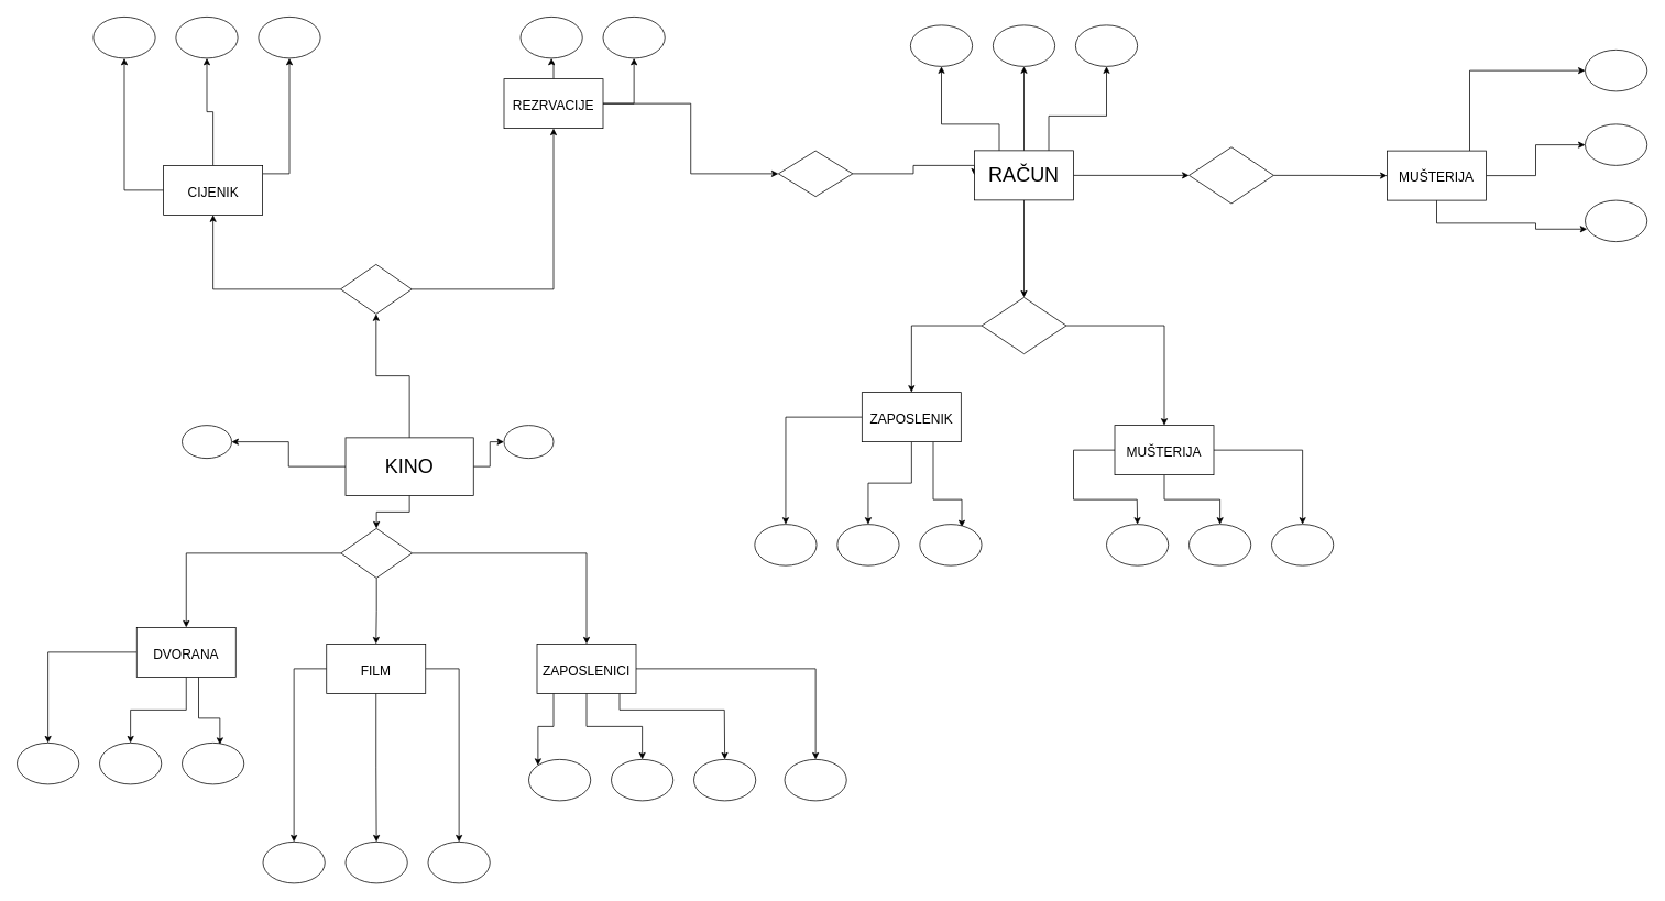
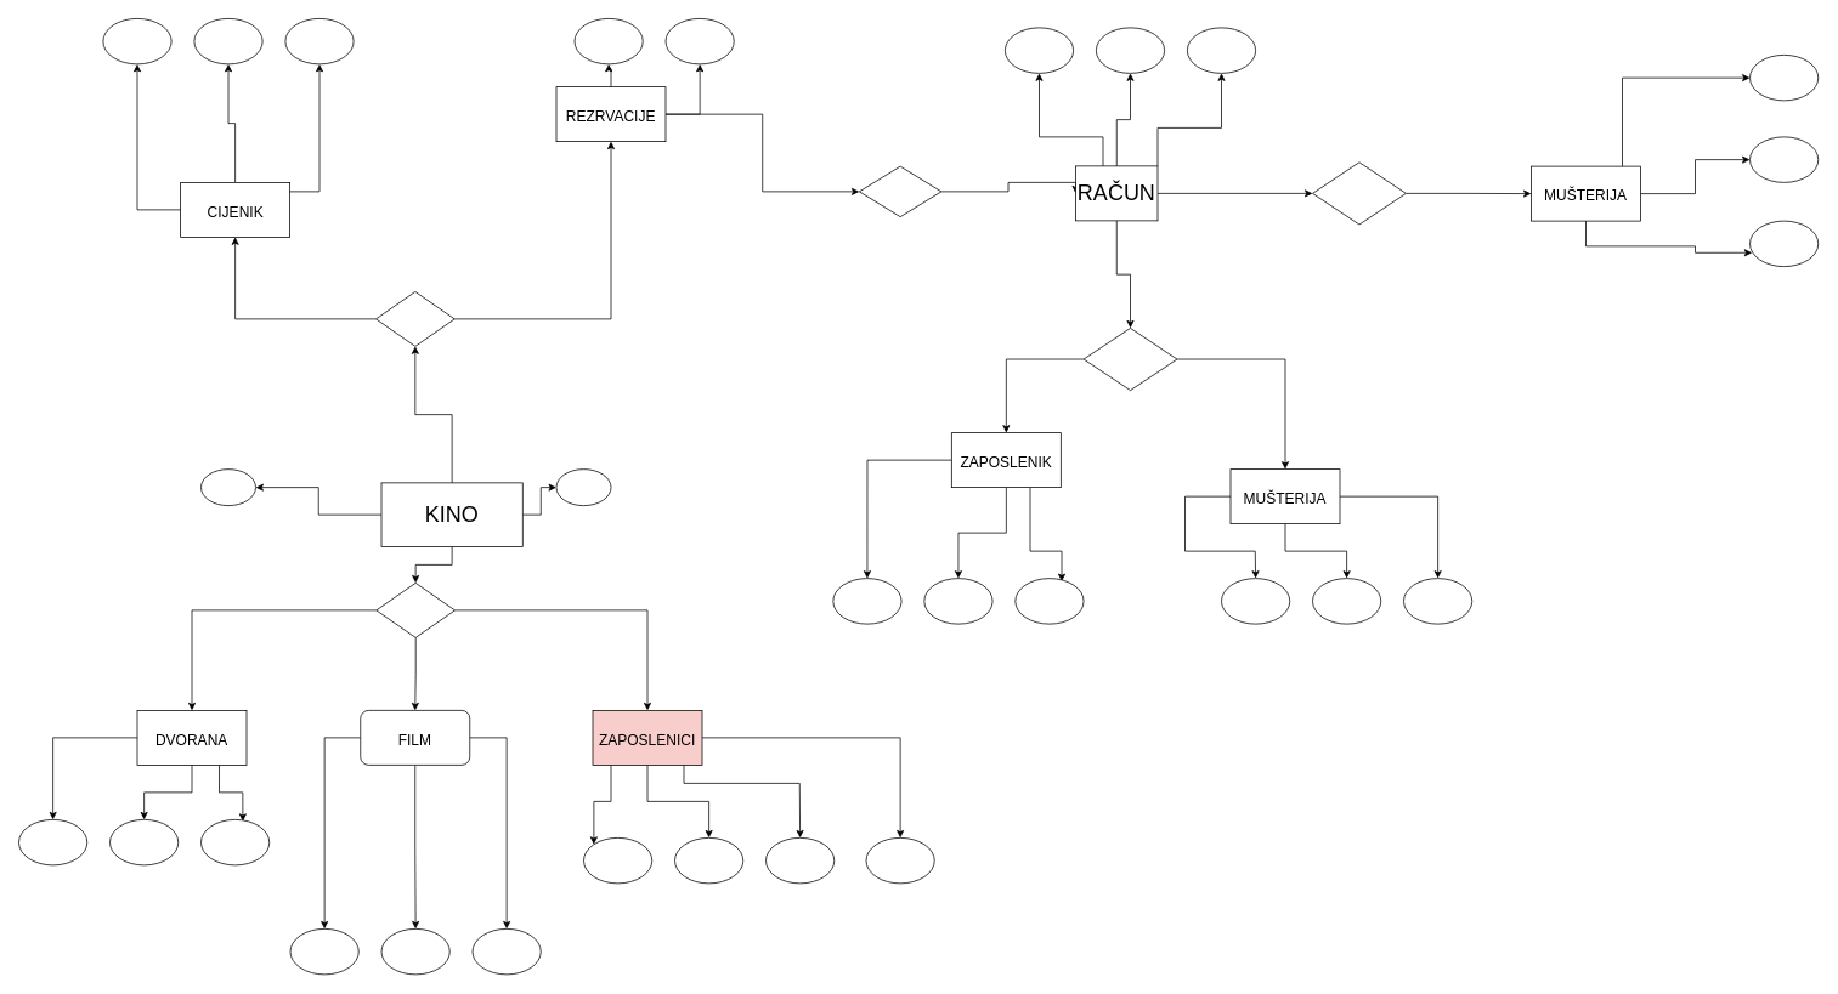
  <mxCell id="0" />
  <mxCell id="1" parent="0" />
  <mxCell id="2" style="edgeStyle=orthogonalEdgeStyle;rounded=0;orthogonalLoop=1;jettySize=auto;html=1;entryX=1;entryY=0.5;entryDx=0;entryDy=0;fontSize=24;" parent="1" source="6" target="7" edge="1"><mxGeometry relative="1" as="geometry" /></mxCell>
  <mxCell id="3" style="edgeStyle=orthogonalEdgeStyle;rounded=0;orthogonalLoop=1;jettySize=auto;html=1;entryX=0;entryY=0.5;entryDx=0;entryDy=0;fontSize=24;" parent="1" source="6" target="8" edge="1"><mxGeometry relative="1" as="geometry" /></mxCell>
  <mxCell id="4" style="edgeStyle=orthogonalEdgeStyle;rounded=0;orthogonalLoop=1;jettySize=auto;html=1;entryX=0.5;entryY=0;entryDx=0;entryDy=0;fontSize=24;" parent="1" source="6" target="12" edge="1"><mxGeometry relative="1" as="geometry" /></mxCell>
  <mxCell id="5" style="edgeStyle=orthogonalEdgeStyle;rounded=0;orthogonalLoop=1;jettySize=auto;html=1;fontSize=24;entryX=0.5;entryY=1;entryDx=0;entryDy=0;" parent="1" source="6" target="38" edge="1"><mxGeometry relative="1" as="geometry"><mxPoint x="455.5" y="430" as="targetPoint" /></mxGeometry></mxCell>
  <mxCell id="6" value="&lt;font style=&quot;font-size: 24px&quot;&gt;KINO&lt;/font&gt;" style="rounded=0;whiteSpace=wrap;html=1;" parent="1" vertex="1"><mxGeometry x="418" y="530" width="155" height="70" as="geometry" /></mxCell>
  <mxCell id="7" value="" style="ellipse;whiteSpace=wrap;html=1;fontSize=24;" parent="1" vertex="1"><mxGeometry x="220" y="515" width="60" height="40" as="geometry" /></mxCell>
  <mxCell id="8" value="" style="ellipse;whiteSpace=wrap;html=1;fontSize=24;" parent="1" vertex="1"><mxGeometry x="610" y="515" width="60" height="40" as="geometry" /></mxCell>
  <mxCell id="9" style="edgeStyle=orthogonalEdgeStyle;rounded=0;orthogonalLoop=1;jettySize=auto;html=1;fontSize=24;" parent="1" source="12" target="16" edge="1"><mxGeometry relative="1" as="geometry" /></mxCell>
  <mxCell id="10" style="edgeStyle=orthogonalEdgeStyle;rounded=0;orthogonalLoop=1;jettySize=auto;html=1;fontSize=24;" parent="1" source="12" target="20" edge="1"><mxGeometry relative="1" as="geometry" /></mxCell>
  <mxCell id="11" style="edgeStyle=orthogonalEdgeStyle;rounded=0;orthogonalLoop=1;jettySize=auto;html=1;exitX=1;exitY=0.5;exitDx=0;exitDy=0;fontSize=24;" parent="1" source="12" target="25" edge="1"><mxGeometry relative="1" as="geometry" /></mxCell>
  <mxCell id="12" value="" style="rhombus;whiteSpace=wrap;html=1;fontSize=24;" parent="1" vertex="1"><mxGeometry x="412.38" y="640" width="86.25" height="60" as="geometry" /></mxCell>
  <mxCell id="13" style="edgeStyle=orthogonalEdgeStyle;rounded=0;orthogonalLoop=1;jettySize=auto;html=1;entryX=0.5;entryY=0;entryDx=0;entryDy=0;fontSize=24;" parent="1" source="16" target="29" edge="1"><mxGeometry relative="1" as="geometry" /></mxCell>
  <mxCell id="14" style="edgeStyle=orthogonalEdgeStyle;rounded=0;orthogonalLoop=1;jettySize=auto;html=1;entryX=0.5;entryY=0;entryDx=0;entryDy=0;fontSize=24;" parent="1" source="16" target="30" edge="1"><mxGeometry relative="1" as="geometry" /></mxCell>
  <mxCell id="15" style="edgeStyle=orthogonalEdgeStyle;rounded=0;orthogonalLoop=1;jettySize=auto;html=1;entryX=0.5;entryY=0;entryDx=0;entryDy=0;fontSize=24;" parent="1" source="16" target="31" edge="1"><mxGeometry relative="1" as="geometry" /></mxCell>
- <mxCell id="16" value="&lt;font style=&quot;font-size: 16px&quot;&gt;FILM&lt;/font&gt;" style="rounded=0;whiteSpace=wrap;html=1;fontSize=24;" parent="1" vertex="1"><mxGeometry x="395" y="780" width="120" height="60" as="geometry" /></mxCell>
+ <mxCell id="16" value="&lt;font style=&quot;font-size: 16px&quot;&gt;FILM&lt;/font&gt;" style="whiteSpace=wrap;html=1;fontSize=24;rounded=1;" parent="1" vertex="1"><mxGeometry x="395" y="780" width="120" height="60" as="geometry" /></mxCell>
  <mxCell id="17" style="edgeStyle=orthogonalEdgeStyle;rounded=0;orthogonalLoop=1;jettySize=auto;html=1;entryX=0.5;entryY=0;entryDx=0;entryDy=0;fontSize=24;" parent="1" source="20" target="26" edge="1"><mxGeometry relative="1" as="geometry" /></mxCell>
  <mxCell id="18" style="edgeStyle=orthogonalEdgeStyle;rounded=0;orthogonalLoop=1;jettySize=auto;html=1;entryX=0.5;entryY=0;entryDx=0;entryDy=0;fontSize=24;" parent="1" source="20" target="27" edge="1"><mxGeometry relative="1" as="geometry" /></mxCell>
  <mxCell id="19" style="edgeStyle=orthogonalEdgeStyle;rounded=0;orthogonalLoop=1;jettySize=auto;html=1;entryX=0.611;entryY=0.038;entryDx=0;entryDy=0;entryPerimeter=0;fontSize=24;" parent="1" source="20" target="28" edge="1"><mxGeometry relative="1" as="geometry"><Array as="points"><mxPoint x="240" y="870" /><mxPoint x="266" y="870" /></Array></mxGeometry></mxCell>
- <mxCell id="20" value="&lt;font style=&quot;font-size: 16px&quot;&gt;DVORANA&lt;/font&gt;" style="rounded=0;whiteSpace=wrap;html=1;fontSize=24;" parent="1" vertex="1"><mxGeometry x="165" y="760" width="120" height="60" as="geometry" /></mxCell>
+ <mxCell id="20" value="&lt;font style=&quot;font-size: 16px&quot;&gt;DVORANA&lt;/font&gt;" style="rounded=0;whiteSpace=wrap;html=1;fontSize=24;" parent="1" vertex="1"><mxGeometry x="150" y="780" width="120" height="60" as="geometry" /></mxCell>
  <mxCell id="21" style="edgeStyle=orthogonalEdgeStyle;rounded=0;orthogonalLoop=1;jettySize=auto;html=1;entryX=0;entryY=0;entryDx=0;entryDy=0;fontSize=24;" parent="1" source="25" target="32" edge="1"><mxGeometry relative="1" as="geometry"><Array as="points"><mxPoint x="670" y="880" /><mxPoint x="651" y="880" /></Array></mxGeometry></mxCell>
  <mxCell id="22" style="edgeStyle=orthogonalEdgeStyle;rounded=0;orthogonalLoop=1;jettySize=auto;html=1;fontSize=24;" parent="1" source="25" target="35" edge="1"><mxGeometry relative="1" as="geometry" /></mxCell>
  <mxCell id="23" style="edgeStyle=orthogonalEdgeStyle;rounded=0;orthogonalLoop=1;jettySize=auto;html=1;fontSize=24;" parent="1" source="25" target="33" edge="1"><mxGeometry relative="1" as="geometry" /></mxCell>
  <mxCell id="24" style="edgeStyle=orthogonalEdgeStyle;rounded=0;orthogonalLoop=1;jettySize=auto;html=1;fontSize=24;" parent="1" source="25" target="34" edge="1"><mxGeometry relative="1" as="geometry"><Array as="points"><mxPoint x="750" y="860" /><mxPoint x="877" y="860" /></Array></mxGeometry></mxCell>
- <mxCell id="25" value="&lt;font style=&quot;font-size: 16px&quot;&gt;ZAPOSLENICI&lt;/font&gt;" style="rounded=0;whiteSpace=wrap;html=1;fontSize=24;" parent="1" vertex="1"><mxGeometry x="650" y="780" width="120" height="60" as="geometry" /></mxCell>
+ <mxCell id="25" value="&lt;font style=&quot;font-size: 16px&quot;&gt;ZAPOSLENICI&lt;/font&gt;" style="rounded=0;whiteSpace=wrap;html=1;fontSize=24;fillColor=#f8cecc;" parent="1" vertex="1"><mxGeometry x="650" y="780" width="120" height="60" as="geometry" /></mxCell>
  <mxCell id="26" value="" style="ellipse;whiteSpace=wrap;html=1;fontSize=24;" parent="1" vertex="1"><mxGeometry x="20" y="900" width="75" height="50" as="geometry" /></mxCell>
  <mxCell id="27" value="" style="ellipse;whiteSpace=wrap;html=1;fontSize=24;" parent="1" vertex="1"><mxGeometry x="120" y="900" width="75" height="50" as="geometry" /></mxCell>
  <mxCell id="28" value="" style="ellipse;whiteSpace=wrap;html=1;fontSize=24;" parent="1" vertex="1"><mxGeometry x="220" y="900" width="75" height="50" as="geometry" /></mxCell>
  <mxCell id="29" value="" style="ellipse;whiteSpace=wrap;html=1;fontSize=24;" parent="1" vertex="1"><mxGeometry x="318.01" y="1020" width="75" height="50" as="geometry" /></mxCell>
  <mxCell id="30" value="" style="ellipse;whiteSpace=wrap;html=1;fontSize=24;" parent="1" vertex="1"><mxGeometry x="418.01" y="1020" width="75" height="50" as="geometry" /></mxCell>
  <mxCell id="31" value="" style="ellipse;whiteSpace=wrap;html=1;fontSize=24;" parent="1" vertex="1"><mxGeometry x="518.01" y="1020" width="75" height="50" as="geometry" /></mxCell>
  <mxCell id="32" value="" style="ellipse;whiteSpace=wrap;html=1;fontSize=24;" parent="1" vertex="1"><mxGeometry x="640" y="920" width="75" height="50" as="geometry" /></mxCell>
  <mxCell id="33" value="" style="ellipse;whiteSpace=wrap;html=1;fontSize=24;" parent="1" vertex="1"><mxGeometry x="740" y="920" width="75" height="50" as="geometry" /></mxCell>
  <mxCell id="34" value="" style="ellipse;whiteSpace=wrap;html=1;fontSize=24;" parent="1" vertex="1"><mxGeometry x="840" y="920" width="75" height="50" as="geometry" /></mxCell>
  <mxCell id="35" value="" style="ellipse;whiteSpace=wrap;html=1;fontSize=24;" parent="1" vertex="1"><mxGeometry x="950" y="920" width="75" height="50" as="geometry" /></mxCell>
  <mxCell id="36" style="edgeStyle=orthogonalEdgeStyle;rounded=0;orthogonalLoop=1;jettySize=auto;html=1;entryX=0.5;entryY=1;entryDx=0;entryDy=0;fontSize=24;" parent="1" source="38" target="42" edge="1"><mxGeometry relative="1" as="geometry" /></mxCell>
  <mxCell id="37" style="edgeStyle=orthogonalEdgeStyle;rounded=0;orthogonalLoop=1;jettySize=auto;html=1;entryX=0.5;entryY=1;entryDx=0;entryDy=0;fontSize=24;" parent="1" source="38" target="49" edge="1"><mxGeometry relative="1" as="geometry" /></mxCell>
  <mxCell id="38" value="" style="rhombus;whiteSpace=wrap;html=1;fontSize=24;" parent="1" vertex="1"><mxGeometry x="412" y="320" width="86.25" height="60" as="geometry" /></mxCell>
  <mxCell id="39" style="edgeStyle=orthogonalEdgeStyle;rounded=0;orthogonalLoop=1;jettySize=auto;html=1;entryX=0.5;entryY=1;entryDx=0;entryDy=0;fontSize=24;" parent="1" source="42" target="44" edge="1"><mxGeometry relative="1" as="geometry" /></mxCell>
  <mxCell id="40" style="edgeStyle=orthogonalEdgeStyle;rounded=0;orthogonalLoop=1;jettySize=auto;html=1;entryX=0.5;entryY=1;entryDx=0;entryDy=0;fontSize=24;" parent="1" source="42" target="43" edge="1"><mxGeometry relative="1" as="geometry" /></mxCell>
  <mxCell id="41" style="edgeStyle=orthogonalEdgeStyle;rounded=0;orthogonalLoop=1;jettySize=auto;html=1;entryX=0.5;entryY=1;entryDx=0;entryDy=0;fontSize=24;" parent="1" source="42" target="45" edge="1"><mxGeometry relative="1" as="geometry"><Array as="points"><mxPoint x="350" y="210" /></Array></mxGeometry></mxCell>
  <mxCell id="42" value="&lt;font style=&quot;font-size: 16px&quot;&gt;CIJENIK&lt;/font&gt;" style="rounded=0;whiteSpace=wrap;html=1;fontSize=24;" parent="1" vertex="1"><mxGeometry x="197.5" y="200" width="120" height="60" as="geometry" /></mxCell>
  <mxCell id="43" value="" style="ellipse;whiteSpace=wrap;html=1;fontSize=24;" parent="1" vertex="1"><mxGeometry x="112.5" y="20" width="75" height="50" as="geometry" /></mxCell>
  <mxCell id="44" value="" style="ellipse;whiteSpace=wrap;html=1;fontSize=24;" parent="1" vertex="1"><mxGeometry x="212.5" y="20" width="75" height="50" as="geometry" /></mxCell>
  <mxCell id="45" value="" style="ellipse;whiteSpace=wrap;html=1;fontSize=24;" parent="1" vertex="1"><mxGeometry x="312.5" y="20" width="75" height="50" as="geometry" /></mxCell>
  <mxCell id="46" style="edgeStyle=orthogonalEdgeStyle;rounded=0;orthogonalLoop=1;jettySize=auto;html=1;entryX=0.5;entryY=1;entryDx=0;entryDy=0;fontSize=24;" parent="1" source="49" target="50" edge="1"><mxGeometry relative="1" as="geometry" /></mxCell>
  <mxCell id="47" style="edgeStyle=orthogonalEdgeStyle;rounded=0;orthogonalLoop=1;jettySize=auto;html=1;entryX=0.5;entryY=1;entryDx=0;entryDy=0;fontSize=24;" parent="1" source="49" target="51" edge="1"><mxGeometry relative="1" as="geometry"><Array as="points"><mxPoint x="720" y="125" /><mxPoint x="767" y="125" /></Array></mxGeometry></mxCell>
  <mxCell id="48" style="edgeStyle=orthogonalEdgeStyle;rounded=0;orthogonalLoop=1;jettySize=auto;html=1;entryX=0;entryY=0.5;entryDx=0;entryDy=0;fontSize=24;" parent="1" source="49" target="53" edge="1"><mxGeometry relative="1" as="geometry" /></mxCell>
  <mxCell id="49" value="&lt;font style=&quot;font-size: 16px&quot;&gt;REZRVACIJE&lt;/font&gt;" style="rounded=0;whiteSpace=wrap;html=1;fontSize=24;" parent="1" vertex="1"><mxGeometry x="610" y="95" width="120" height="60" as="geometry" /></mxCell>
  <mxCell id="50" value="" style="ellipse;whiteSpace=wrap;html=1;fontSize=24;" parent="1" vertex="1"><mxGeometry x="630" y="20" width="75" height="50" as="geometry" /></mxCell>
  <mxCell id="51" value="" style="ellipse;whiteSpace=wrap;html=1;fontSize=24;" parent="1" vertex="1"><mxGeometry x="730" y="20" width="75" height="50" as="geometry" /></mxCell>
  <mxCell id="52" style="edgeStyle=orthogonalEdgeStyle;rounded=0;orthogonalLoop=1;jettySize=auto;html=1;entryX=0;entryY=0.5;entryDx=0;entryDy=0;fontSize=24;" parent="1" source="53" target="59" edge="1"><mxGeometry relative="1" as="geometry"><Array as="points"><mxPoint x="1106" y="210" /><mxPoint x="1106" y="200" /><mxPoint x="1180" y="200" /></Array></mxGeometry></mxCell>
  <mxCell id="53" value="" style="rhombus;whiteSpace=wrap;html=1;fontSize=24;" parent="1" vertex="1"><mxGeometry x="942.5" y="182.31" width="90" height="55.38" as="geometry" /></mxCell>
  <mxCell id="54" style="edgeStyle=orthogonalEdgeStyle;rounded=0;orthogonalLoop=1;jettySize=auto;html=1;entryX=0.5;entryY=1;entryDx=0;entryDy=0;fontSize=24;" parent="1" source="59" target="60" edge="1"><mxGeometry relative="1" as="geometry"><Array as="points"><mxPoint x="1210" y="150" /><mxPoint x="1140" y="150" /></Array></mxGeometry></mxCell>
  <mxCell id="55" style="edgeStyle=orthogonalEdgeStyle;rounded=0;orthogonalLoop=1;jettySize=auto;html=1;entryX=0.5;entryY=1;entryDx=0;entryDy=0;fontSize=24;" parent="1" source="59" target="61" edge="1"><mxGeometry relative="1" as="geometry" /></mxCell>
  <mxCell id="56" style="edgeStyle=orthogonalEdgeStyle;rounded=0;orthogonalLoop=1;jettySize=auto;html=1;entryX=0.5;entryY=1;entryDx=0;entryDy=0;fontSize=24;" parent="1" source="59" target="62" edge="1"><mxGeometry relative="1" as="geometry"><Array as="points"><mxPoint x="1270" y="140" /><mxPoint x="1340" y="140" /></Array></mxGeometry></mxCell>
  <mxCell id="57" style="edgeStyle=orthogonalEdgeStyle;rounded=0;orthogonalLoop=1;jettySize=auto;html=1;entryX=0.5;entryY=0;entryDx=0;entryDy=0;fontSize=24;" parent="1" source="59" target="65" edge="1"><mxGeometry relative="1" as="geometry" /></mxCell>
  <mxCell id="58" style="edgeStyle=orthogonalEdgeStyle;rounded=0;orthogonalLoop=1;jettySize=auto;html=1;entryX=0;entryY=0.5;entryDx=0;entryDy=0;fontSize=24;" parent="1" source="59" target="67" edge="1"><mxGeometry relative="1" as="geometry" /></mxCell>
- <mxCell id="59" value="RAČUN" style="rounded=0;whiteSpace=wrap;html=1;fontSize=24;" parent="1" vertex="1"><mxGeometry x="1180" y="182" width="120" height="60" as="geometry" /></mxCell>
+ <mxCell id="59" value="RAČUN" style="rounded=0;whiteSpace=wrap;html=1;fontSize=24;" parent="1" vertex="1"><mxGeometry x="1180" y="182" width="90" height="60" as="geometry" /></mxCell>
  <mxCell id="60" value="" style="ellipse;whiteSpace=wrap;html=1;fontSize=24;" parent="1" vertex="1"><mxGeometry x="1102.5" y="30" width="75" height="50" as="geometry" /></mxCell>
  <mxCell id="61" value="" style="ellipse;whiteSpace=wrap;html=1;fontSize=24;" parent="1" vertex="1"><mxGeometry x="1202.5" y="30" width="75" height="50" as="geometry" /></mxCell>
  <mxCell id="62" value="" style="ellipse;whiteSpace=wrap;html=1;fontSize=24;" parent="1" vertex="1"><mxGeometry x="1302.5" y="30" width="75" height="50" as="geometry" /></mxCell>
  <mxCell id="63" style="edgeStyle=orthogonalEdgeStyle;rounded=0;orthogonalLoop=1;jettySize=auto;html=1;entryX=0.5;entryY=0;entryDx=0;entryDy=0;fontSize=24;" parent="1" source="65" target="71" edge="1"><mxGeometry relative="1" as="geometry" /></mxCell>
  <mxCell id="64" style="edgeStyle=orthogonalEdgeStyle;rounded=0;orthogonalLoop=1;jettySize=auto;html=1;fontSize=24;" parent="1" source="65" target="78" edge="1"><mxGeometry relative="1" as="geometry" /></mxCell>
  <mxCell id="65" value="" style="rhombus;whiteSpace=wrap;html=1;fontSize=24;" parent="1" vertex="1"><mxGeometry x="1188.75" y="360" width="102.5" height="68.33" as="geometry" /></mxCell>
  <mxCell id="66" style="edgeStyle=orthogonalEdgeStyle;rounded=0;orthogonalLoop=1;jettySize=auto;html=1;entryX=0;entryY=0.5;entryDx=0;entryDy=0;fontSize=24;" parent="1" source="67" target="85" edge="1"><mxGeometry relative="1" as="geometry" /></mxCell>
  <mxCell id="67" value="" style="rhombus;whiteSpace=wrap;html=1;fontSize=24;" parent="1" vertex="1"><mxGeometry x="1440" y="177.84" width="102.5" height="68.33" as="geometry" /></mxCell>
  <mxCell id="68" style="edgeStyle=orthogonalEdgeStyle;rounded=0;orthogonalLoop=1;jettySize=auto;html=1;entryX=0.5;entryY=0;entryDx=0;entryDy=0;fontSize=24;" parent="1" source="71" target="72" edge="1"><mxGeometry relative="1" as="geometry" /></mxCell>
  <mxCell id="69" style="edgeStyle=orthogonalEdgeStyle;rounded=0;orthogonalLoop=1;jettySize=auto;html=1;fontSize=24;" parent="1" source="71" target="73" edge="1"><mxGeometry relative="1" as="geometry" /></mxCell>
  <mxCell id="70" style="edgeStyle=orthogonalEdgeStyle;rounded=0;orthogonalLoop=1;jettySize=auto;html=1;entryX=0.679;entryY=0.067;entryDx=0;entryDy=0;entryPerimeter=0;fontSize=24;" parent="1" source="71" target="74" edge="1"><mxGeometry relative="1" as="geometry"><Array as="points"><mxPoint x="1130" y="605" /><mxPoint x="1165" y="605" /></Array></mxGeometry></mxCell>
  <mxCell id="71" value="&lt;font style=&quot;font-size: 16px&quot;&gt;ZAPOSLENIK&lt;/font&gt;" style="rounded=0;whiteSpace=wrap;html=1;fontSize=24;" parent="1" vertex="1"><mxGeometry x="1043.75" y="475" width="120" height="60" as="geometry" /></mxCell>
  <mxCell id="72" value="" style="ellipse;whiteSpace=wrap;html=1;fontSize=24;" parent="1" vertex="1"><mxGeometry x="913.75" y="635" width="75" height="50" as="geometry" /></mxCell>
  <mxCell id="73" value="" style="ellipse;whiteSpace=wrap;html=1;fontSize=24;" parent="1" vertex="1"><mxGeometry x="1013.75" y="635" width="75" height="50" as="geometry" /></mxCell>
  <mxCell id="74" value="" style="ellipse;whiteSpace=wrap;html=1;fontSize=24;" parent="1" vertex="1"><mxGeometry x="1113.75" y="635" width="75" height="50" as="geometry" /></mxCell>
  <mxCell id="75" style="edgeStyle=orthogonalEdgeStyle;rounded=0;orthogonalLoop=1;jettySize=auto;html=1;fontSize=24;" parent="1" source="78" target="79" edge="1"><mxGeometry relative="1" as="geometry"><Array as="points"><mxPoint x="1300" y="545" /><mxPoint x="1300" y="605" /><mxPoint x="1377" y="605" /></Array></mxGeometry></mxCell>
  <mxCell id="76" style="edgeStyle=orthogonalEdgeStyle;rounded=0;orthogonalLoop=1;jettySize=auto;html=1;fontSize=24;" parent="1" source="78" target="80" edge="1"><mxGeometry relative="1" as="geometry" /></mxCell>
  <mxCell id="77" style="edgeStyle=orthogonalEdgeStyle;rounded=0;orthogonalLoop=1;jettySize=auto;html=1;entryX=0.5;entryY=0;entryDx=0;entryDy=0;fontSize=24;" parent="1" source="78" target="81" edge="1"><mxGeometry relative="1" as="geometry" /></mxCell>
  <mxCell id="78" value="&lt;font style=&quot;font-size: 16px&quot;&gt;MUŠTERIJA&lt;/font&gt;" style="rounded=0;whiteSpace=wrap;html=1;fontSize=24;" parent="1" vertex="1"><mxGeometry x="1350" y="515" width="120" height="60" as="geometry" /></mxCell>
  <mxCell id="79" value="" style="ellipse;whiteSpace=wrap;html=1;fontSize=24;" parent="1" vertex="1"><mxGeometry x="1340" y="635" width="75" height="50" as="geometry" /></mxCell>
  <mxCell id="80" value="" style="ellipse;whiteSpace=wrap;html=1;fontSize=24;" parent="1" vertex="1"><mxGeometry x="1440" y="635" width="75" height="50" as="geometry" /></mxCell>
  <mxCell id="81" value="" style="ellipse;whiteSpace=wrap;html=1;fontSize=24;" parent="1" vertex="1"><mxGeometry x="1540" y="635" width="75" height="50" as="geometry" /></mxCell>
  <mxCell id="82" style="edgeStyle=orthogonalEdgeStyle;rounded=0;orthogonalLoop=1;jettySize=auto;html=1;entryX=0;entryY=0.5;entryDx=0;entryDy=0;fontSize=24;" parent="1" source="85" target="87" edge="1"><mxGeometry relative="1" as="geometry" /></mxCell>
  <mxCell id="83" style="edgeStyle=orthogonalEdgeStyle;rounded=0;orthogonalLoop=1;jettySize=auto;html=1;entryX=0.031;entryY=0.697;entryDx=0;entryDy=0;entryPerimeter=0;fontSize=24;" parent="1" source="85" target="88" edge="1"><mxGeometry relative="1" as="geometry"><Array as="points"><mxPoint x="1740" y="270" /><mxPoint x="1860" y="270" /><mxPoint x="1860" y="277" /></Array></mxGeometry></mxCell>
  <mxCell id="84" style="edgeStyle=orthogonalEdgeStyle;rounded=0;orthogonalLoop=1;jettySize=auto;html=1;entryX=0;entryY=0.5;entryDx=0;entryDy=0;fontSize=24;" parent="1" source="85" target="86" edge="1"><mxGeometry relative="1" as="geometry"><Array as="points"><mxPoint x="1780" y="85" /></Array></mxGeometry></mxCell>
  <mxCell id="85" value="&lt;font style=&quot;font-size: 16px&quot;&gt;MUŠTERIJA&lt;/font&gt;" style="rounded=0;whiteSpace=wrap;html=1;fontSize=24;" parent="1" vertex="1"><mxGeometry x="1680" y="182.31" width="120" height="60" as="geometry" /></mxCell>
  <mxCell id="86" value="" style="ellipse;whiteSpace=wrap;html=1;fontSize=24;" parent="1" vertex="1"><mxGeometry x="1920" y="60" width="75" height="50" as="geometry" /></mxCell>
  <mxCell id="87" value="" style="ellipse;whiteSpace=wrap;html=1;fontSize=24;" parent="1" vertex="1"><mxGeometry x="1920" y="150" width="75" height="50" as="geometry" /></mxCell>
  <mxCell id="88" value="" style="ellipse;whiteSpace=wrap;html=1;fontSize=24;" parent="1" vertex="1"><mxGeometry x="1920" y="242.31" width="75" height="50" as="geometry" /></mxCell>
